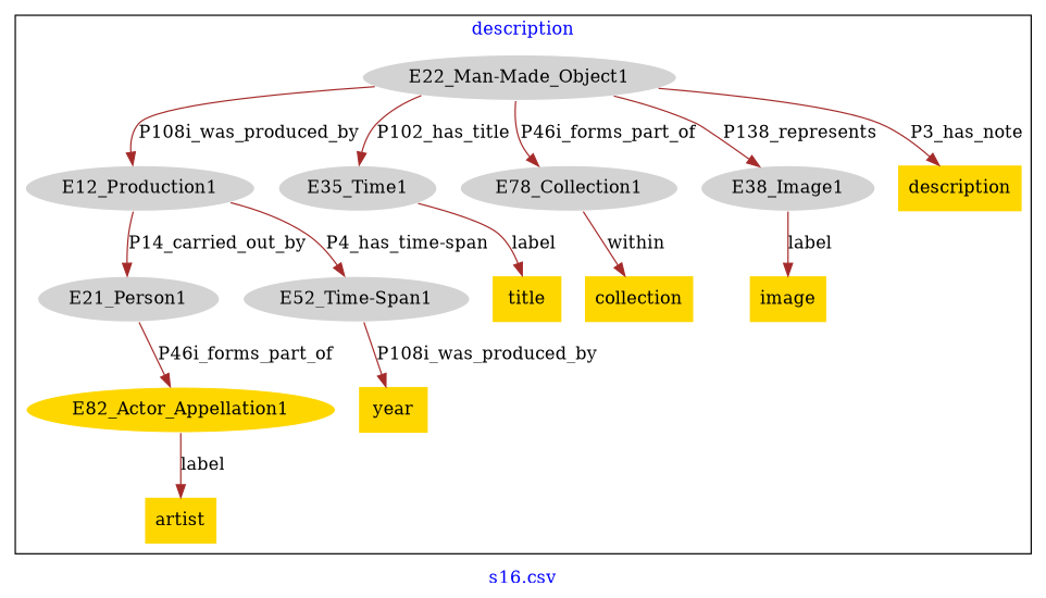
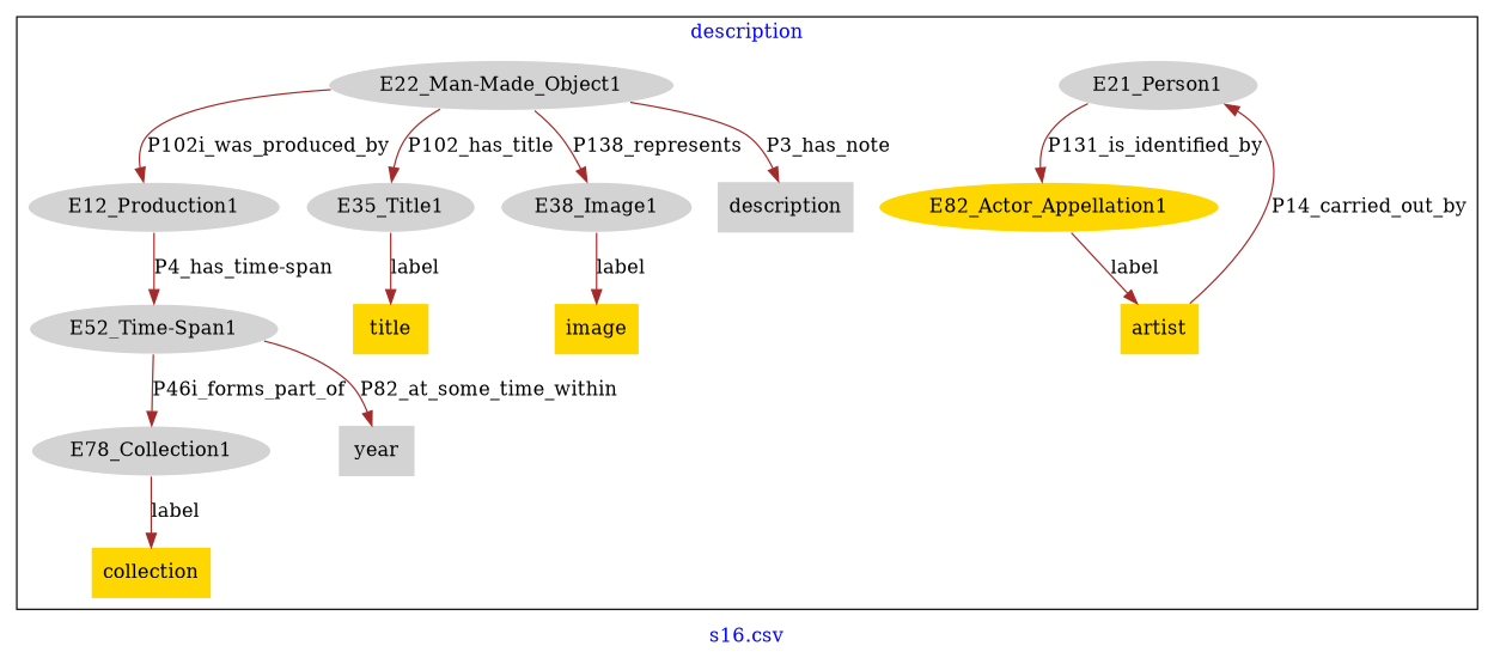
  digraph {
    fontcolor=blue
    label="s16.csv"
    remincross=true
    node [color=white fillcolor=lightgray style=filled]
    edge [color=brown fontcolor=black]
    n1 [label=E12_Production1]
    n2 [label=E21_Person1]
    n3 [label="E52_Time-Span1"]
    n4 [fillcolor=gold label=E82_Actor_Appellation1]
    n5 [label="E22_Man-Made_Object1"]
-   n6 [label=E35_Time1]
+   n6 [label=E35_Title1]
    n7 [label=E78_Collection1]
    n8 [label=E38_Image1]
-   n9 [fillcolor=gold label=description shape=plaintext color=""]
+   n9 [label=description shape=plaintext color=""]
    n10 [fillcolor=gold label=image shape=plaintext color=""]
    n11 [fillcolor=gold label=title shape=plaintext color=""]
-   n12 [fillcolor=gold label=year shape=plaintext color=""]
+   n12 [label=year shape=plaintext color=""]
    n13 [fillcolor=gold label=collection shape=plaintext color=""]
    n14 [fillcolor=gold label=artist shape=plaintext color=""]
    subgraph cluster_1 {
      label=description
      n1
      n2
      n3
      n4
      n5
      n6
      n7
      n8
      n9
      n10
      n11
      n12
      n13
      n14
    }
-   n1 -> n2 [label=P14_carried_out_by]
+   n14 -> n2 [label=P14_carried_out_by]
    n1 -> n3 [label="P4_has_time-span"]
-   n2 -> n4 [label=P46i_forms_part_of]
-   n3 -> n12 [label=P108i_was_produced_by]
+   n2 -> n4 [label=P131_is_identified_by]
+   n3 -> n12 [label=P82_at_some_time_within]
    n4 -> n14 [label=label]
-   n5 -> n1 [label=P108i_was_produced_by]
+   n5 -> n1 [label=P102i_was_produced_by]
    n5 -> n6 [label=P102_has_title]
-   n5 -> n7 [label=P46i_forms_part_of]
+   n3 -> n7 [label=P46i_forms_part_of]
    n5 -> n8 [label=P138_represents]
    n5 -> n9 [label=P3_has_note]
    n6 -> n11 [label=label]
-   n7 -> n13 [label=within]
+   n7 -> n13 [label=label]
    n8 -> n10 [label=label]
  }
